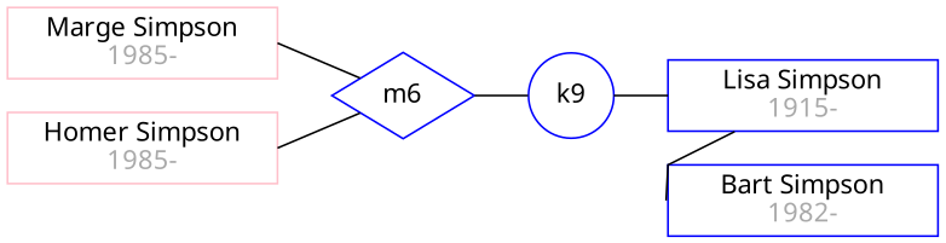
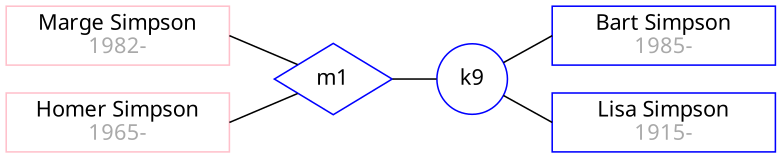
  digraph {
    rankdir=LR
    ranksep=0.4
    splines=polyline
    node [color=blue fontname="sans-serif" shape=box]
    edge [dir=none]
-   n1 [color=pink label=<Marge Simpson<br/><font color="darkgray">1985-</font>> width=2]
-   n2 [color=pink label=<Homer Simpson<br/><font color="darkgray">1985-</font>> width=2]
-   n3 [label=<Bart Simpson<br/><font color="darkgray">1982-</font>> width=2]
+   n1 [color=pink label=<Marge Simpson<br/><font color="darkgray">1982-</font>> width=2]
+   n2 [color=pink label=<Homer Simpson<br/><font color="darkgray">1965-</font>> width=2]
+   n3 [label=<Bart Simpson<br/><font color="darkgray">1985-</font>> width=2]
    n4 [label=<Lisa Simpson<br/><font color="darkgray">1915-</font>> width=2]
-   m1 [height=0.2 shape=diamond width=0.2 label=m6]
+   m1 [height=0.2 shape=diamond width=0.2]
    n6 [height=0.01 label=k9 shape=circle width=0.01]
    subgraph sub_1 {
      rank=same
      n1
      n2
    }
    subgraph sub_2 {
      rank=same
      n3
      n4
    }
    n1 -> m1 [tailport=e]
    m1 -> n2 [headport=e]
    m1 -> n6
-   n4 -> n3 [headport=w]
+   n6 -> n3 [headport=w]
    n6 -> n4 [headport=w]
  }
